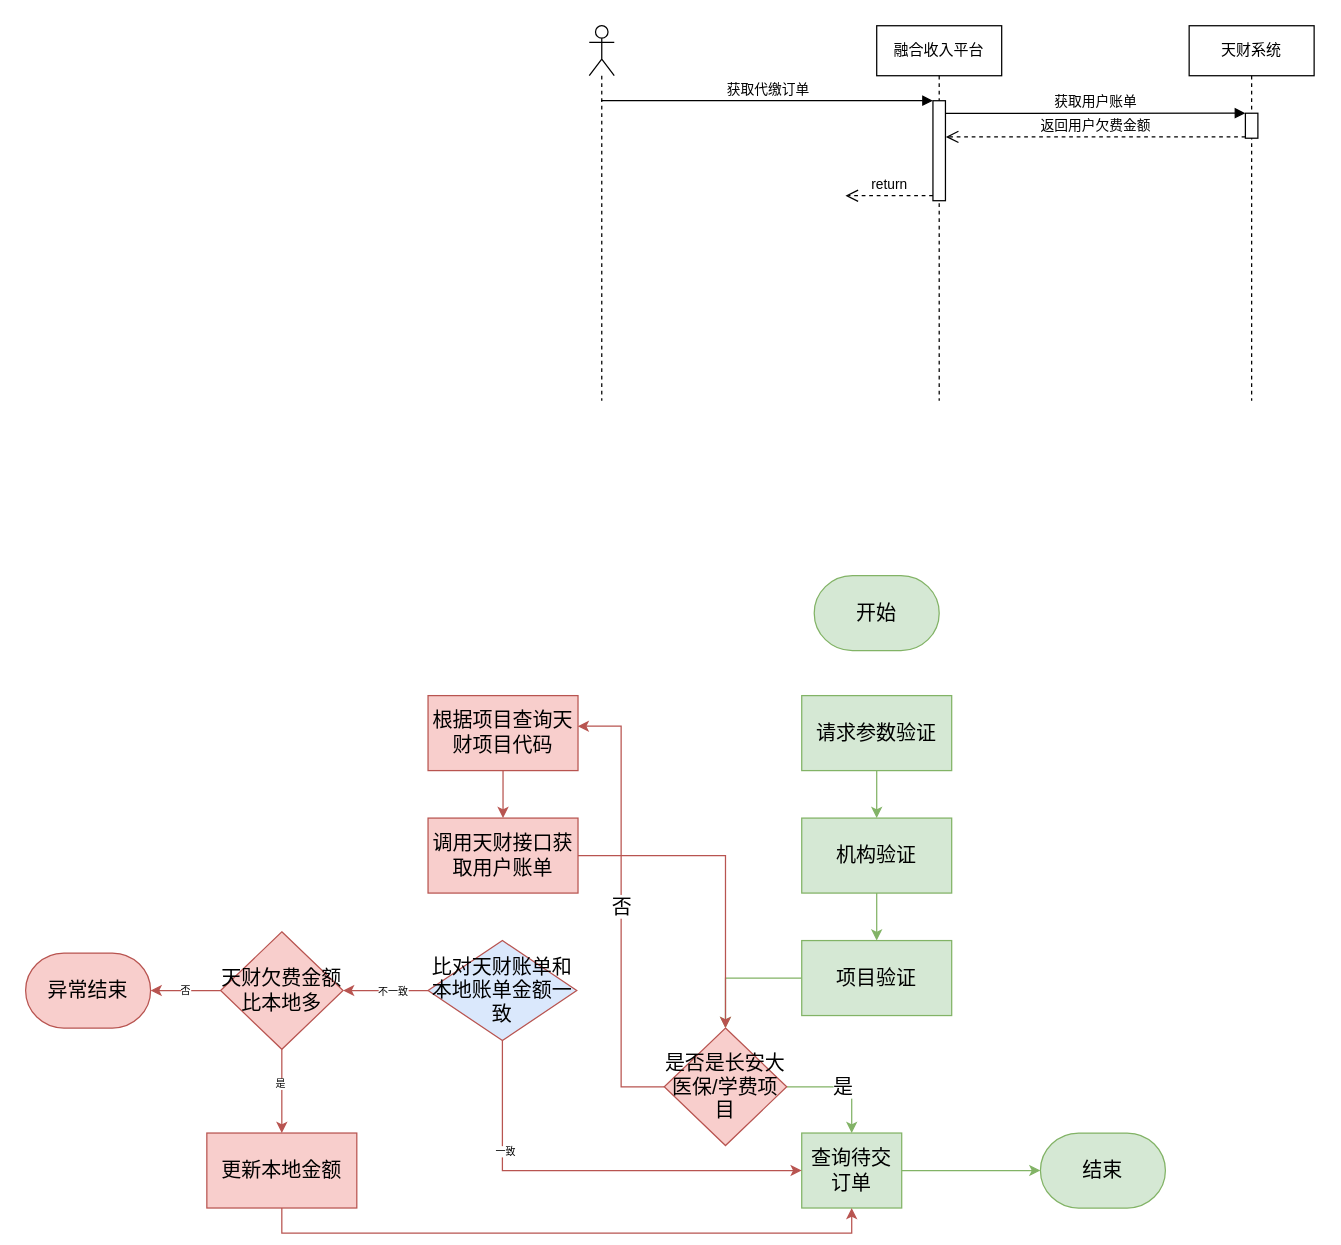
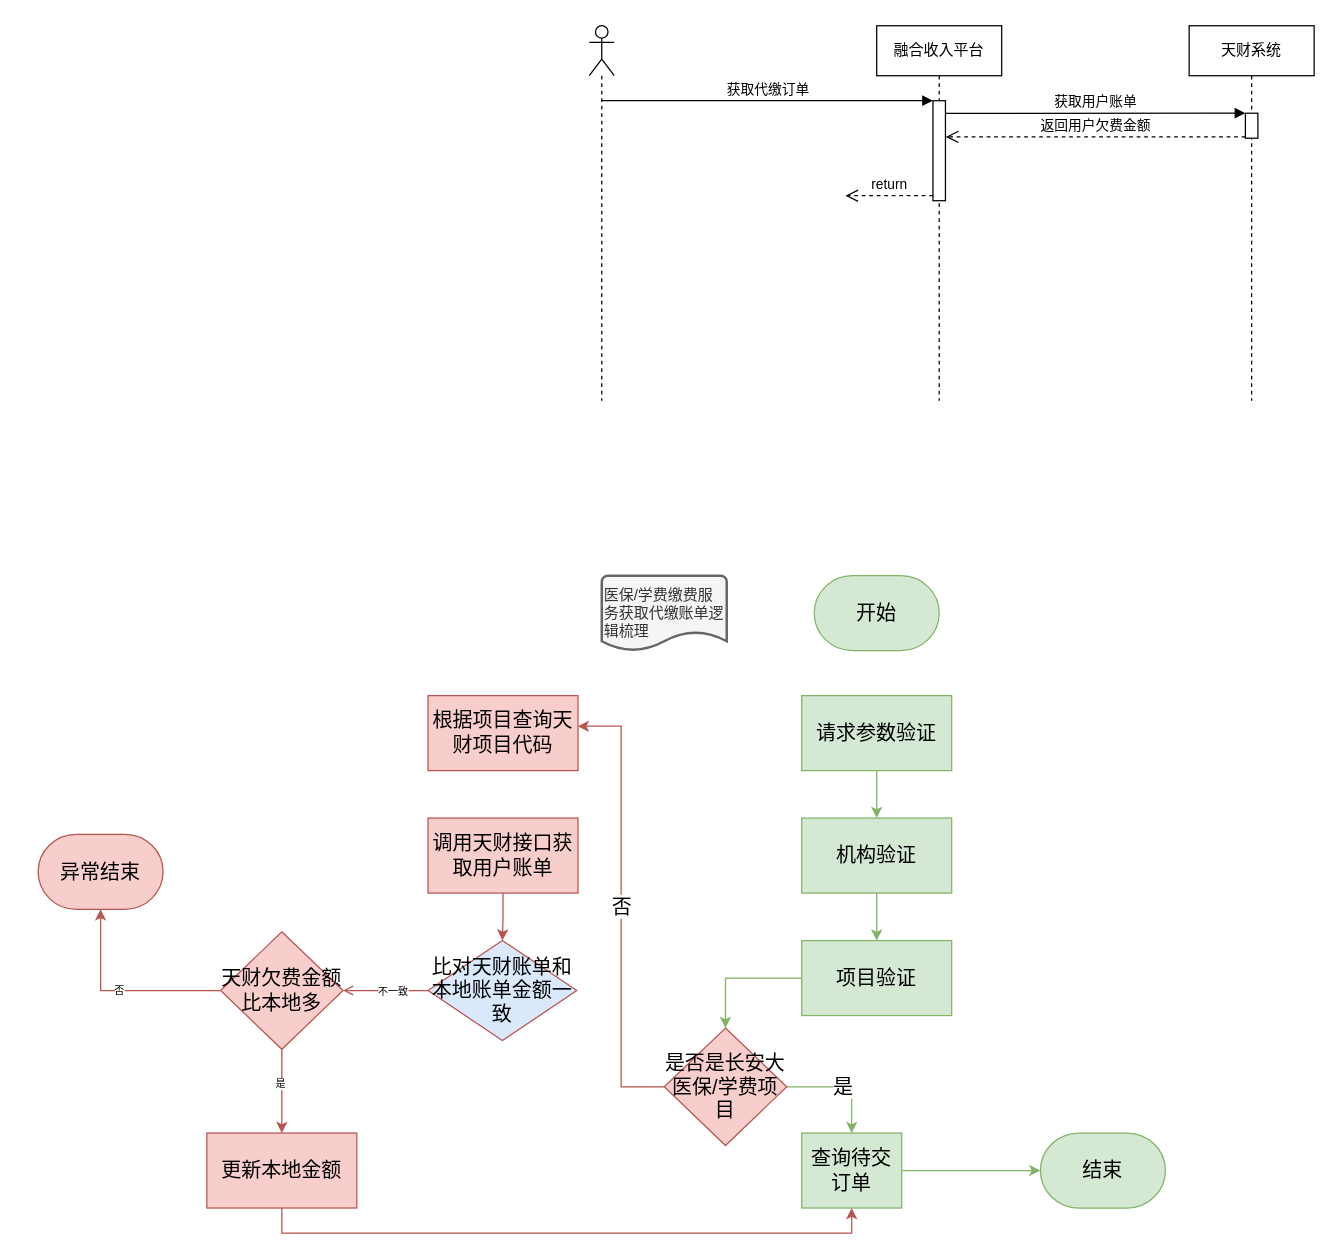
  <mxCell id="0" />
  <mxCell id="1" parent="0" />
  <mxCell id="2" value="" style="shape=umlLifeline;participant=umlActor;perimeter=lifelinePerimeter;whiteSpace=wrap;html=1;container=1;collapsible=0;recursiveResize=0;verticalAlign=top;spacingTop=36;outlineConnect=0;" vertex="1" parent="1"><mxGeometry x="471" y="20" width="20" height="300" as="geometry" /></mxCell>
  <mxCell id="3" value="融合收入平台" style="shape=umlLifeline;perimeter=lifelinePerimeter;whiteSpace=wrap;html=1;container=1;collapsible=0;recursiveResize=0;outlineConnect=0;" vertex="1" parent="1"><mxGeometry x="701" y="20" width="100" height="300" as="geometry" /></mxCell>
  <mxCell id="4" value="" style="html=1;points=[];perimeter=orthogonalPerimeter;" vertex="1" parent="3"><mxGeometry x="45" y="60" width="10" height="80" as="geometry" /></mxCell>
  <mxCell id="5" value="return" style="html=1;verticalAlign=bottom;endArrow=open;dashed=1;endSize=8;exitX=0;exitY=0.95;" edge="1" source="4" parent="3"><mxGeometry relative="1" as="geometry"><mxPoint x="-25" y="136" as="targetPoint" /></mxGeometry></mxCell>
  <mxCell id="6" value="天财系统" style="shape=umlLifeline;perimeter=lifelinePerimeter;whiteSpace=wrap;html=1;container=1;collapsible=0;recursiveResize=0;outlineConnect=0;" vertex="1" parent="1"><mxGeometry x="951" y="20" width="100" height="300" as="geometry" /></mxCell>
  <mxCell id="7" value="" style="html=1;points=[];perimeter=orthogonalPerimeter;" vertex="1" parent="6"><mxGeometry x="45" y="70" width="10" height="20" as="geometry" /></mxCell>
  <mxCell id="8" value="获取代缴订单" style="html=1;verticalAlign=bottom;endArrow=block;entryX=0;entryY=0;" edge="1" target="4" parent="1" source="2"><mxGeometry relative="1" as="geometry"><mxPoint x="676" y="80" as="sourcePoint" /></mxGeometry></mxCell>
  <mxCell id="9" value="获取用户账单" style="html=1;verticalAlign=bottom;endArrow=block;entryX=0;entryY=0;exitX=0.994;exitY=0.002;exitDx=0;exitDy=0;exitPerimeter=0;" edge="1" target="7" parent="1"><mxGeometry relative="1" as="geometry"><mxPoint x="755.94" y="90.16" as="sourcePoint" /></mxGeometry></mxCell>
  <mxCell id="10" value="返回用户欠费金额" style="html=1;verticalAlign=bottom;endArrow=open;dashed=1;endSize=8;exitX=0;exitY=0.95;entryX=1.029;entryY=0.362;entryDx=0;entryDy=0;entryPerimeter=0;" edge="1" source="7" parent="1" target="4"><mxGeometry relative="1" as="geometry"><mxPoint x="761" y="109" as="targetPoint" /></mxGeometry></mxCell>
  <mxCell id="11" value="开始" style="strokeWidth=1;html=1;shape=mxgraph.flowchart.terminator;whiteSpace=wrap;fontSize=16;fillColor=#d5e8d4;strokeColor=#82b366;" vertex="1" parent="1"><mxGeometry x="651" y="460" width="100" height="60" as="geometry" /></mxCell>
+ <mxCell id="12" value="医保/学费缴费服务获取代缴账单逻辑梳理" style="strokeWidth=2;html=1;shape=mxgraph.flowchart.document2;whiteSpace=wrap;size=0.25;align=left;fillColor=#f5f5f5;strokeColor=#666666;fontColor=#333333;" vertex="1" parent="1"><mxGeometry x="481" y="460" width="100" height="60" as="geometry" /></mxCell>
  <mxCell id="13" value="否" style="edgeStyle=orthogonalEdgeStyle;rounded=0;orthogonalLoop=1;jettySize=auto;html=1;fontSize=16;entryX=0.998;entryY=0.408;entryDx=0;entryDy=0;entryPerimeter=0;fillColor=#f8cecc;strokeColor=#b85450;" edge="1" parent="1" source="15" target="17"><mxGeometry relative="1" as="geometry" /></mxCell>
  <mxCell id="14" value="是" style="edgeStyle=orthogonalEdgeStyle;rounded=0;orthogonalLoop=1;jettySize=auto;html=1;fontSize=16;fillColor=#d5e8d4;strokeColor=#82b366;entryX=0.5;entryY=0;entryDx=0;entryDy=0;" edge="1" parent="1" source="15" target="25"><mxGeometry relative="1" as="geometry" /></mxCell>
  <mxCell id="15" value="是否是长安大医保/学费项目" style="rhombus;whiteSpace=wrap;html=1;fontSize=16;align=center;fillColor=#f8cecc;strokeColor=#b85450;" vertex="1" parent="1"><mxGeometry x="531" y="822" width="98" height="94" as="geometry" /></mxCell>
- <mxCell id="16" value="" style="edgeStyle=orthogonalEdgeStyle;rounded=0;orthogonalLoop=1;jettySize=auto;html=1;fontSize=16;fillColor=#f8cecc;strokeColor=#b85450;" edge="1" parent="1" source="17" target="28"><mxGeometry relative="1" as="geometry" /></mxCell>
  <mxCell id="17" value="根据项目查询天财项目代码" style="whiteSpace=wrap;html=1;fontSize=16;fillColor=#f8cecc;strokeColor=#b85450;" vertex="1" parent="1"><mxGeometry x="342" y="556" width="120" height="60" as="geometry" /></mxCell>
  <mxCell id="18" value="" style="edgeStyle=orthogonalEdgeStyle;rounded=0;orthogonalLoop=1;jettySize=auto;html=1;fontSize=8;fillColor=#d5e8d4;strokeColor=#82b366;" edge="1" parent="1" source="19" target="21"><mxGeometry relative="1" as="geometry" /></mxCell>
  <mxCell id="19" value="请求参数验证" style="whiteSpace=wrap;html=1;fontSize=16;fillColor=#d5e8d4;strokeColor=#82b366;" vertex="1" parent="1"><mxGeometry x="641" y="556" width="120" height="60" as="geometry" /></mxCell>
  <mxCell id="20" value="" style="edgeStyle=orthogonalEdgeStyle;rounded=0;orthogonalLoop=1;jettySize=auto;html=1;fontSize=8;fillColor=#d5e8d4;strokeColor=#82b366;" edge="1" parent="1" source="21" target="23"><mxGeometry relative="1" as="geometry" /></mxCell>
  <mxCell id="21" value="机构验证" style="whiteSpace=wrap;html=1;fontSize=16;fillColor=#d5e8d4;strokeColor=#82b366;" vertex="1" parent="1"><mxGeometry x="641" y="654" width="120" height="60" as="geometry" /></mxCell>
  <mxCell id="22" value="" style="edgeStyle=orthogonalEdgeStyle;rounded=0;orthogonalLoop=1;jettySize=auto;html=1;fontSize=8;fillColor=#d5e8d4;strokeColor=#82b366;" edge="1" parent="1" source="23" target="15"><mxGeometry relative="1" as="geometry" /></mxCell>
  <mxCell id="23" value="项目验证" style="whiteSpace=wrap;html=1;fontSize=16;fillColor=#d5e8d4;strokeColor=#82b366;" vertex="1" parent="1"><mxGeometry x="641" y="752" width="120" height="60" as="geometry" /></mxCell>
  <mxCell id="24" value="" style="edgeStyle=orthogonalEdgeStyle;rounded=0;orthogonalLoop=1;jettySize=auto;html=1;fontSize=8;fillColor=#d5e8d4;strokeColor=#82b366;" edge="1" parent="1" source="25" target="26"><mxGeometry relative="1" as="geometry" /></mxCell>
  <mxCell id="25" value="查询待交订单" style="whiteSpace=wrap;html=1;fontSize=16;fillColor=#d5e8d4;strokeColor=#82b366;" vertex="1" parent="1"><mxGeometry x="641" y="906" width="80" height="60" as="geometry" /></mxCell>
  <mxCell id="26" value="结束" style="strokeWidth=1;html=1;shape=mxgraph.flowchart.terminator;whiteSpace=wrap;fontSize=16;fillColor=#d5e8d4;strokeColor=#82b366;" vertex="1" parent="1"><mxGeometry x="832" y="906" width="100" height="60" as="geometry" /></mxCell>
- <mxCell id="27" value="" style="edgeStyle=orthogonalEdgeStyle;rounded=0;orthogonalLoop=1;jettySize=auto;html=1;fontSize=16;fillColor=#f8cecc;strokeColor=#b85450;" edge="1" parent="1" source="28" target="15"><mxGeometry relative="1" as="geometry" /></mxCell>
+ <mxCell id="27" value="" style="edgeStyle=orthogonalEdgeStyle;rounded=0;orthogonalLoop=1;jettySize=auto;html=1;fontSize=16;fillColor=#f8cecc;strokeColor=#b85450;" edge="1" parent="1" source="28" target="31"><mxGeometry relative="1" as="geometry" /></mxCell>
  <mxCell id="28" value="调用天财接口获取用户账单" style="whiteSpace=wrap;html=1;fontSize=16;fillColor=#f8cecc;strokeColor=#b85450;" vertex="1" parent="1"><mxGeometry x="342" y="654" width="120" height="60" as="geometry" /></mxCell>
- <mxCell id="29" value="" style="edgeStyle=orthogonalEdgeStyle;rounded=0;orthogonalLoop=1;jettySize=auto;html=1;fontSize=16;fillColor=#f8cecc;strokeColor=#b85450;entryX=1;entryY=0.5;entryDx=0;entryDy=0;" edge="1" parent="1" source="31" target="37"><mxGeometry relative="1" as="geometry"><mxPoint y="829" as="targetPoint" x="321" /></mxGeometry></mxCell>
+ <mxCell id="29" value="" style="edgeStyle=orthogonalEdgeStyle;rounded=0;orthogonalLoop=1;jettySize=auto;html=1;fontSize=16;fillColor=#f8cecc;strokeColor=#b85450;entryX=1;entryY=0.5;entryDx=0;entryDy=0;endArrow=open;" edge="1" parent="1" source="31" target="37"><mxGeometry relative="1" as="geometry"><mxPoint y="829" as="targetPoint" x="321" /></mxGeometry></mxCell>
  <mxCell id="30" value="不一致" style="edgeLabel;html=1;align=center;verticalAlign=middle;resizable=0;points=[];fontSize=8;" vertex="1" connectable="0" parent="29"><mxGeometry x="0.24" y="-2" relative="1" as="geometry"><mxPoint x="13.97" y="2" as="offset" /></mxGeometry></mxCell>
  <mxCell id="31" value="比对天财账单和本地账单金额一致" style="rhombus;whiteSpace=wrap;html=1;fontSize=16;fillColor=#dae8fc;strokeColor=#b85450;" vertex="1" parent="1"><mxGeometry x="342" y="752" width="119" height="80" as="geometry" /></mxCell>
- <mxCell id="32" value="" style="edgeStyle=orthogonalEdgeStyle;rounded=0;orthogonalLoop=1;jettySize=auto;html=1;fontSize=16;exitX=0.5;exitY=1;exitDx=0;exitDy=0;entryX=0;entryY=0.5;entryDx=0;entryDy=0;fillColor=#f8cecc;strokeColor=#b85450;" edge="1" parent="1" source="31" target="25"><mxGeometry relative="1" as="geometry"><mxPoint x="697" y="944" as="sourcePoint" /><mxPoint x="697" y="1041" as="targetPoint" /></mxGeometry></mxCell>
- <mxCell id="33" value="一致" style="edgeLabel;html=1;align=center;verticalAlign=middle;resizable=0;points=[];fontSize=8;" vertex="1" connectable="0" parent="32"><mxGeometry x="-0.488" y="2" relative="1" as="geometry"><mxPoint as="offset" /></mxGeometry></mxCell>
  <mxCell id="34" value="" style="edgeStyle=orthogonalEdgeStyle;rounded=0;orthogonalLoop=1;jettySize=auto;html=1;fontSize=8;fillColor=#f8cecc;strokeColor=#b85450;" edge="1" parent="1" source="37" target="38"><mxGeometry relative="1" as="geometry" /></mxCell>
  <mxCell id="35" value="是" style="edgeLabel;html=1;align=center;verticalAlign=middle;resizable=0;points=[];fontSize=8;" vertex="1" connectable="0" parent="34"><mxGeometry x="-0.193" y="-2" relative="1" as="geometry"><mxPoint as="offset" /></mxGeometry></mxCell>
  <mxCell id="36" value="否" style="edgeStyle=orthogonalEdgeStyle;rounded=0;orthogonalLoop=1;jettySize=auto;html=1;fontSize=8;fillColor=#f8cecc;strokeColor=#b85450;" edge="1" parent="1" source="37" target="39"><mxGeometry relative="1" as="geometry" /></mxCell>
  <mxCell id="37" value="天财欠费金额比本地多" style="rhombus;whiteSpace=wrap;html=1;fontSize=16;align=center;fillColor=#f8cecc;strokeColor=#b85450;" vertex="1" parent="1"><mxGeometry x="176" y="745" width="98" height="94" as="geometry" /></mxCell>
  <mxCell id="38" value="更新本地金额" style="whiteSpace=wrap;html=1;fontSize=16;fillColor=#f8cecc;strokeColor=#b85450;" vertex="1" parent="1"><mxGeometry x="165" y="906" width="120" height="60" as="geometry" /></mxCell>
- <mxCell id="39" value="异常结束" style="strokeWidth=1;html=1;shape=mxgraph.flowchart.terminator;whiteSpace=wrap;fontSize=16;fillColor=#f8cecc;strokeColor=#b85450;" vertex="1" parent="1"><mxGeometry x="20" y="762" width="100" height="60" as="geometry" /></mxCell>
+ <mxCell id="39" value="异常结束" style="strokeWidth=1;html=1;shape=mxgraph.flowchart.terminator;whiteSpace=wrap;fontSize=16;fillColor=#f8cecc;strokeColor=#b85450;" vertex="1" parent="1"><mxGeometry x="30" y="667" width="100" height="60" as="geometry" /></mxCell>
  <mxCell id="40" value="" style="edgeStyle=orthogonalEdgeStyle;rounded=0;orthogonalLoop=1;jettySize=auto;html=1;fontSize=16;entryX=0.5;entryY=1;entryDx=0;entryDy=0;fillColor=#f8cecc;strokeColor=#b85450;exitX=0.5;exitY=1;exitDx=0;exitDy=0;" edge="1" parent="1" source="38" target="25"><mxGeometry relative="1" as="geometry"><mxPoint x="408.5" y="839" as="sourcePoint" /><mxPoint x="648" y="943" as="targetPoint" /></mxGeometry></mxCell>
